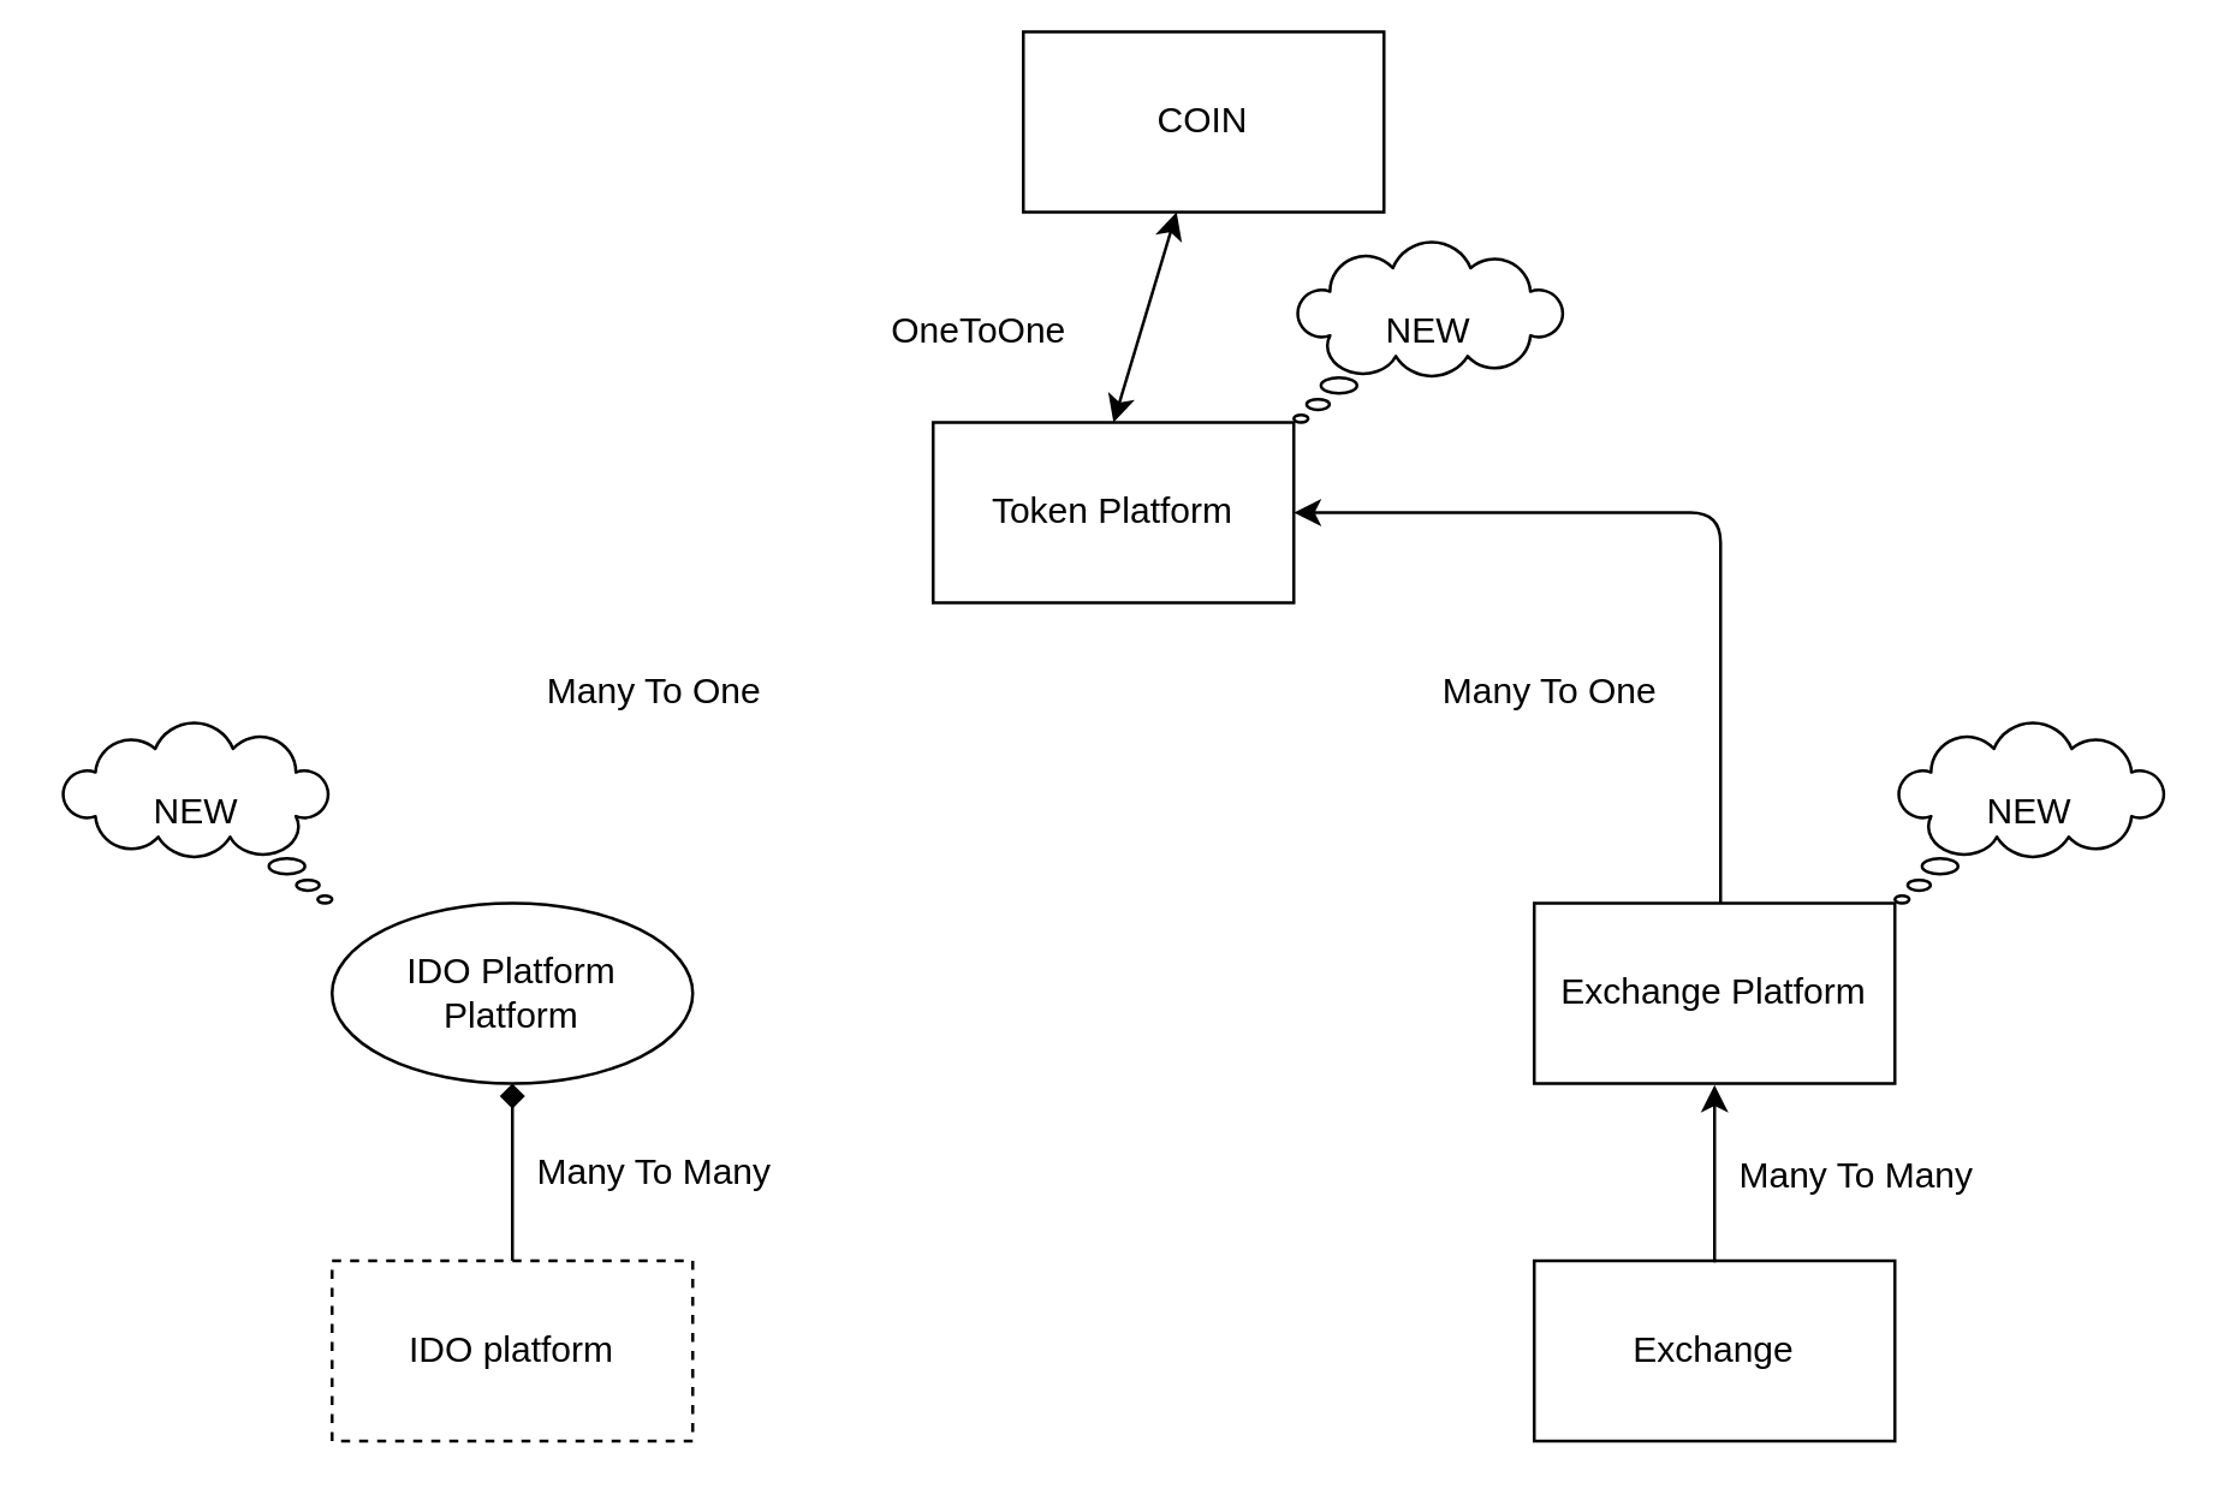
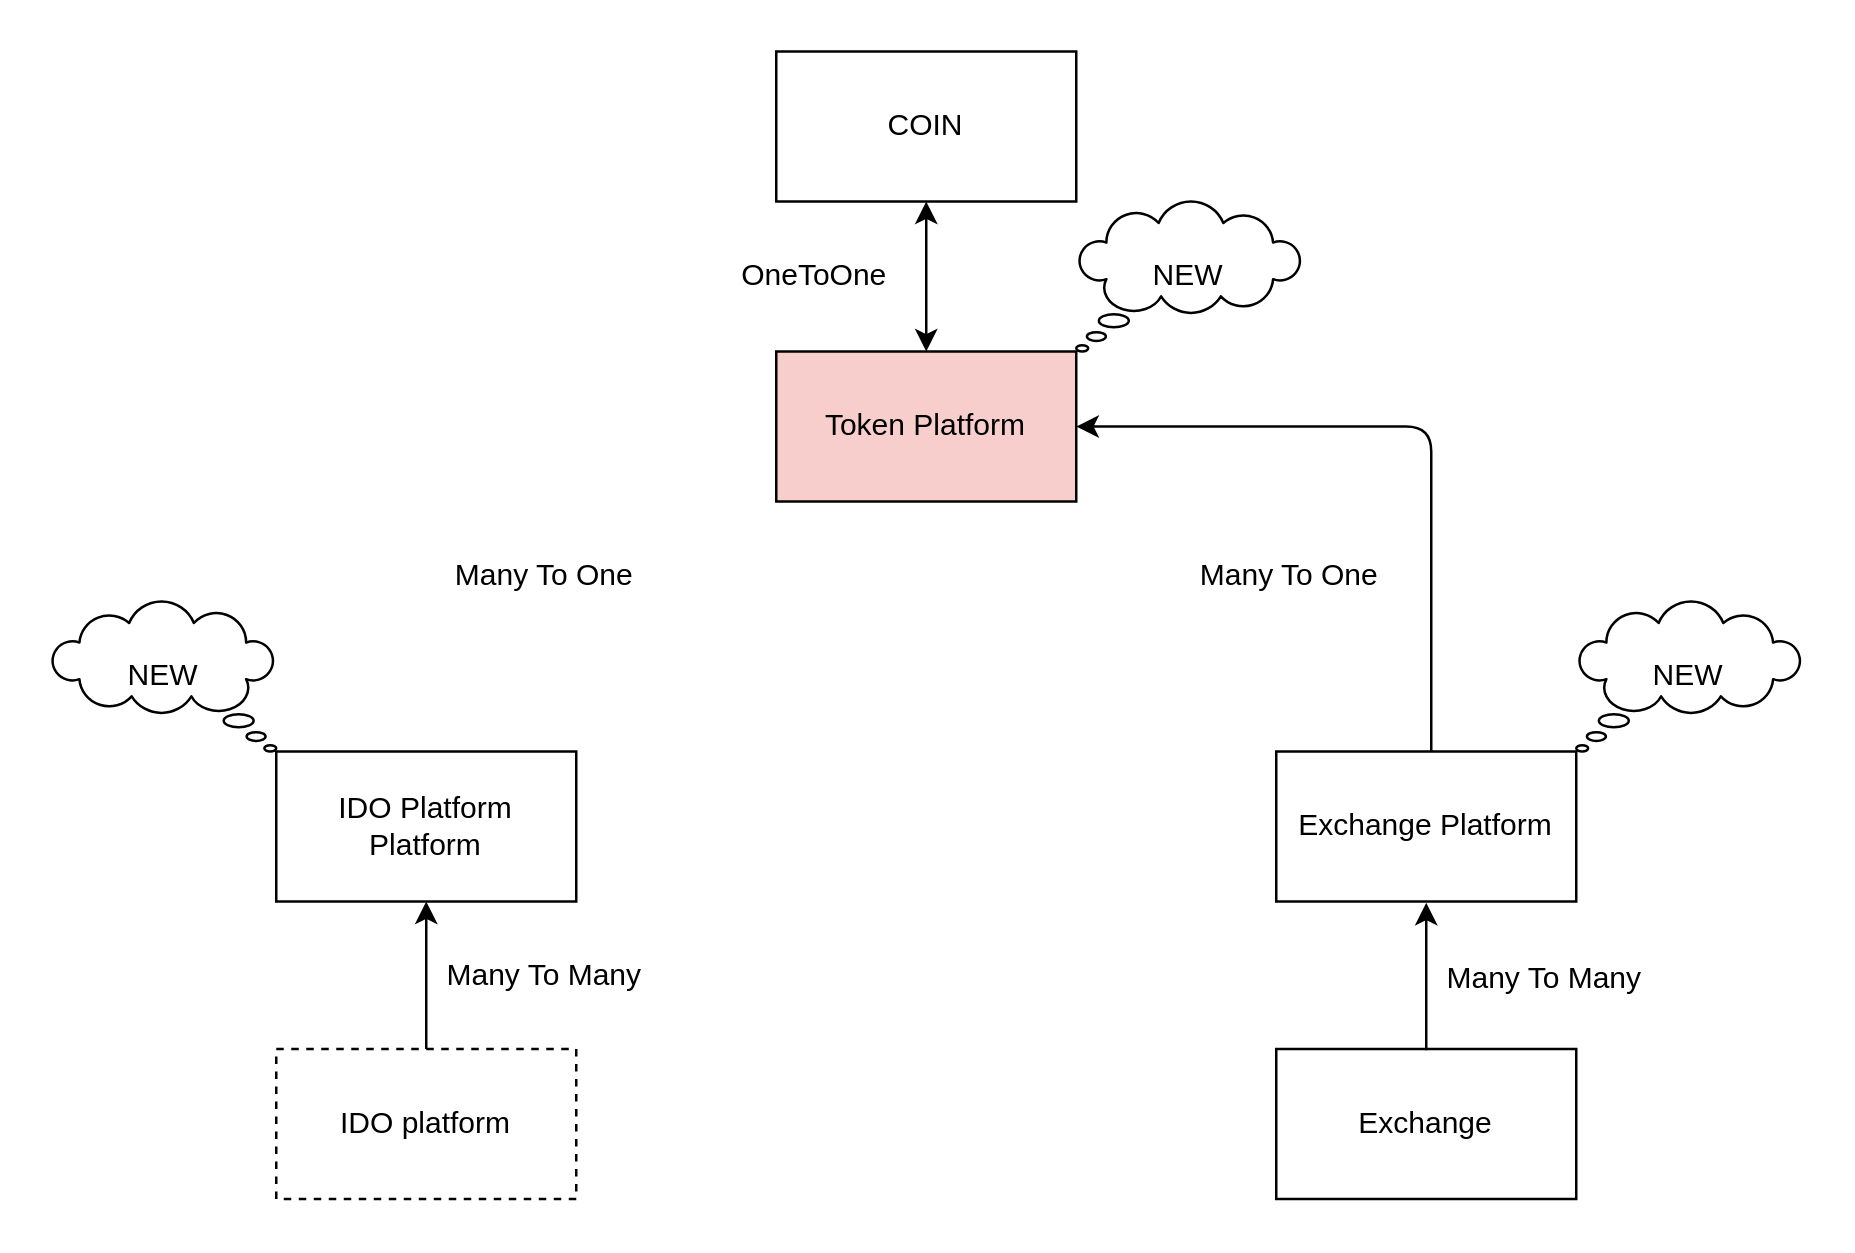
  <mxCell id="0" />
  <mxCell id="1" parent="0" />
- <mxCell id="2" value="COIN" style="rounded=0;whiteSpace=wrap;html=1;" vertex="1" parent="1"><mxGeometry x="340" y="10" width="120" height="60" as="geometry" /></mxCell>
- <mxCell id="3" value="Token Platform" style="rounded=0;whiteSpace=wrap;html=1;" vertex="1" parent="1"><mxGeometry x="310" y="140" width="120" height="60" as="geometry" /></mxCell>
+ <mxCell id="2" value="COIN" style="rounded=0;whiteSpace=wrap;html=1;" vertex="1" parent="1"><mxGeometry x="310" y="20" width="120" height="60" as="geometry" /></mxCell>
+ <mxCell id="3" value="Token Platform" style="rounded=0;whiteSpace=wrap;html=1;fillColor=#f8cecc;" vertex="1" parent="1"><mxGeometry x="310" y="140" width="120" height="60" as="geometry" /></mxCell>
  <mxCell id="4" value="" style="endArrow=classic;startArrow=classic;html=1;" edge="1" parent="1" source="2"><mxGeometry width="50" height="50" relative="1" as="geometry"><mxPoint x="370" y="130" as="sourcePoint" /><mxPoint x="370" y="140" as="targetPoint" /></mxGeometry></mxCell>
  <mxCell id="5" value="OneToOne" style="text;html=1;align=center;verticalAlign=middle;resizable=0;points=[];autosize=1;strokeColor=none;" vertex="1" parent="1"><mxGeometry x="290" y="100" width="70" height="20" as="geometry" /></mxCell>
  <mxCell id="6" value="IDO platform" style="rounded=0;whiteSpace=wrap;html=1;dashed=1;" vertex="1" parent="1"><mxGeometry x="110" y="419" width="120" height="60" as="geometry" /></mxCell>
- <mxCell id="7" value="&lt;div&gt;IDO Platform&lt;/div&gt;&lt;div&gt;Platform&lt;br&gt;&lt;/div&gt;" style="ellipse;whiteSpace=wrap;html=1;" vertex="1" parent="1"><mxGeometry x="110" y="300" width="120" height="60" as="geometry" /></mxCell>
+ <mxCell id="7" value="&lt;div&gt;IDO Platform&lt;/div&gt;&lt;div&gt;Platform&lt;br&gt;&lt;/div&gt;" style="rounded=0;whiteSpace=wrap;html=1;" vertex="1" parent="1"><mxGeometry x="110" y="300" width="120" height="60" as="geometry" /></mxCell>
  <mxCell id="8" value="Exchange" style="rounded=0;whiteSpace=wrap;html=1;" vertex="1" parent="1"><mxGeometry x="510" y="419" width="120" height="60" as="geometry" /></mxCell>
  <mxCell id="9" value="Exchange Platform" style="rounded=0;whiteSpace=wrap;html=1;" vertex="1" parent="1"><mxGeometry x="510" y="300" width="120" height="60" as="geometry" /></mxCell>
- <mxCell id="10" value="" style="endArrow=diamond;html=1;entryX=0.5;entryY=1;entryDx=0;entryDy=0;exitX=0.5;exitY=0;exitDx=0;exitDy=0;" edge="1" parent="1" source="6" target="7"><mxGeometry width="50" height="50" relative="1" as="geometry"><mxPoint x="172" y="420" as="sourcePoint" /><mxPoint x="171" y="364.02" as="targetPoint" /></mxGeometry></mxCell>
+ <mxCell id="10" value="" style="endArrow=classic;html=1;entryX=0.5;entryY=1;entryDx=0;entryDy=0;exitX=0.5;exitY=0;exitDx=0;exitDy=0;" edge="1" parent="1" source="6" target="7"><mxGeometry width="50" height="50" relative="1" as="geometry"><mxPoint x="172" y="420" as="sourcePoint" /><mxPoint x="171" y="364.02" as="targetPoint" /></mxGeometry></mxCell>
  <mxCell id="11" value="Many To Many" style="text;html=1;align=center;verticalAlign=middle;resizable=0;points=[];autosize=1;strokeColor=none;" vertex="1" parent="1"><mxGeometry x="172" y="380" width="90" height="20" as="geometry" /></mxCell>
  <mxCell id="12" value="" style="endArrow=classic;html=1;entryX=0.5;entryY=1;entryDx=0;entryDy=0;exitX=0.5;exitY=0;exitDx=0;exitDy=0;" edge="1" parent="1"><mxGeometry width="50" height="50" relative="1" as="geometry"><mxPoint x="570" y="419.5" as="sourcePoint" /><mxPoint x="570" y="360.5" as="targetPoint" /></mxGeometry></mxCell>
  <mxCell id="13" value="Many To Many" style="text;html=1;align=center;verticalAlign=middle;resizable=0;points=[];autosize=1;strokeColor=none;" vertex="1" parent="1"><mxGeometry x="572" y="380.5" width="90" height="20" as="geometry" /></mxCell>
  <mxCell id="14" value="" style="endArrow=classic;html=1;exitX=0.5;exitY=0;exitDx=0;exitDy=0;entryX=1;entryY=0.5;entryDx=0;entryDy=0;" edge="1" parent="1" target="3"><mxGeometry width="50" height="50" relative="1" as="geometry"><mxPoint x="572" y="300" as="sourcePoint" /><mxPoint x="710" y="150" as="targetPoint" /><Array as="points"><mxPoint x="572" y="170" /></Array></mxGeometry></mxCell>
  <mxCell id="15" value="Many To One" style="text;html=1;align=center;verticalAlign=middle;resizable=0;points=[];autosize=1;strokeColor=none;" vertex="1" parent="1"><mxGeometry x="172" y="220" width="90" height="20" as="geometry" /></mxCell>
  <mxCell id="16" value="Many To One" style="text;html=1;align=center;verticalAlign=middle;resizable=0;points=[];autosize=1;strokeColor=none;" vertex="1" parent="1"><mxGeometry x="470" y="220" width="90" height="20" as="geometry" /></mxCell>
  <mxCell id="17" value="NEW" style="whiteSpace=wrap;html=1;shape=mxgraph.basic.cloud_callout" vertex="1" parent="1"><mxGeometry x="630" y="240" width="90" height="60" as="geometry" /></mxCell>
  <mxCell id="18" value="NEW" style="whiteSpace=wrap;html=1;shape=mxgraph.basic.cloud_callout;shadow=0;flipH=1;" vertex="1" parent="1"><mxGeometry x="20" y="240" width="90" height="60" as="geometry" /></mxCell>
  <mxCell id="19" value="NEW" style="whiteSpace=wrap;html=1;shape=mxgraph.basic.cloud_callout" vertex="1" parent="1"><mxGeometry x="430" y="80" width="90" height="60" as="geometry" /></mxCell>
